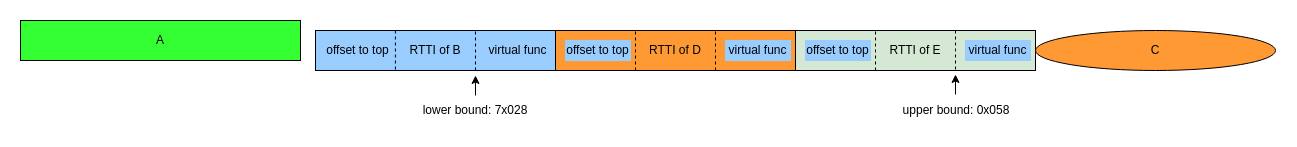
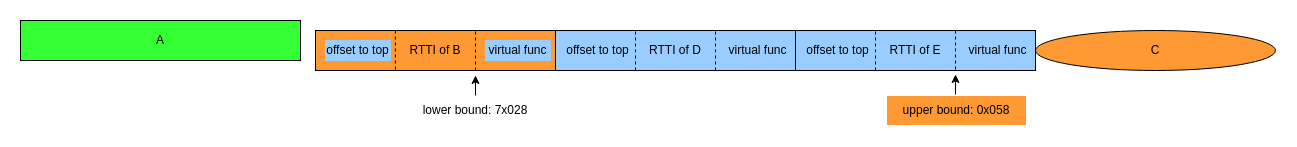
  <mxCell id="0" />
  <mxCell id="1" parent="0" />
  <mxCell id="2" value="A" style="rounded=0;whiteSpace=wrap;html=1;fillColor=#33FF33;" vertex="1" parent="1"><mxGeometry x="20" y="20" width="280" height="40" as="geometry" /></mxCell>
- <mxCell id="3" value="RTTI of B" style="rounded=0;whiteSpace=wrap;html=1;fillColor=#99CCFF;" vertex="1" parent="1"><mxGeometry x="315" y="30" width="240" height="40" as="geometry" /></mxCell>
- <mxCell id="4" value="RTTI of D" style="rounded=0;whiteSpace=wrap;html=1;fillColor=#ff9933;" vertex="1" parent="1"><mxGeometry x="555" y="30" width="240" height="40" as="geometry" /></mxCell>
- <mxCell id="5" value="RTTI of E" style="rounded=0;whiteSpace=wrap;html=1;fillColor=#d5e8d4;" vertex="1" parent="1"><mxGeometry x="795" y="30" width="240" height="40" as="geometry" /></mxCell>
+ <mxCell id="3" value="RTTI of B" style="rounded=0;whiteSpace=wrap;html=1;fillColor=#ff9933;" vertex="1" parent="1"><mxGeometry x="315" y="30" width="240" height="40" as="geometry" /></mxCell>
+ <mxCell id="4" value="RTTI of D" style="rounded=0;whiteSpace=wrap;html=1;fillColor=#99CCFF;" vertex="1" parent="1"><mxGeometry x="555" y="30" width="240" height="40" as="geometry" /></mxCell>
+ <mxCell id="5" value="RTTI of E" style="rounded=0;whiteSpace=wrap;html=1;fillColor=#99CCFF;" vertex="1" parent="1"><mxGeometry x="795" y="30" width="240" height="40" as="geometry" /></mxCell>
  <mxCell id="6" value="C" style="ellipse;whiteSpace=wrap;html=1;fillColor=#FF9933;" vertex="1" parent="1"><mxGeometry x="1035" y="30" width="240" height="40" as="geometry" /></mxCell>
  <mxCell id="7" value="" style="endArrow=classic;html=1;rounded=0;" edge="1" parent="1"><mxGeometry width="50" height="50" relative="1" as="geometry"><mxPoint x="475" y="95" as="sourcePoint" /><mxPoint x="475" y="75" as="targetPoint" /></mxGeometry></mxCell>
  <mxCell id="8" value="" style="endArrow=classic;html=1;rounded=0;" edge="1" parent="1"><mxGeometry width="50" height="50" relative="1" as="geometry"><mxPoint x="955" y="94" as="sourcePoint" /><mxPoint x="955" y="74" as="targetPoint" /></mxGeometry></mxCell>
  <mxCell id="9" value="lower bound: 7x028" style="rounded=0;whiteSpace=wrap;html=1;strokeColor=#FFFFFF;" vertex="1" parent="1"><mxGeometry x="410" y="100" width="130" height="20" as="geometry" /></mxCell>
- <mxCell id="10" value="upper bound: 0x058" style="rounded=0;whiteSpace=wrap;html=1;strokeColor=#FFFFFF;" vertex="1" parent="1"><mxGeometry x="886" y="95" width="140" height="30" as="geometry" /></mxCell>
+ <mxCell id="10" value="upper bound: 0x058" style="rounded=0;whiteSpace=wrap;html=1;strokeColor=#FFFFFF;fillColor=#ff9933;" vertex="1" parent="1"><mxGeometry x="886" y="95" width="140" height="30" as="geometry" /></mxCell>
  <mxCell id="11" value="" style="endArrow=none;dashed=1;html=1;rounded=0;exitX=0.333;exitY=0.975;exitDx=0;exitDy=0;exitPerimeter=0;entryX=0.333;entryY=0;entryDx=0;entryDy=0;entryPerimeter=0;" edge="1" parent="1" source="3" target="3"><mxGeometry width="50" height="50" relative="1" as="geometry"><mxPoint x="692.06" y="180" as="sourcePoint" /><mxPoint x="595.001" y="30" as="targetPoint" /><Array as="points" /></mxGeometry></mxCell>
  <mxCell id="12" value="" style="endArrow=none;dashed=1;html=1;rounded=0;exitX=0.333;exitY=0.975;exitDx=0;exitDy=0;exitPerimeter=0;" edge="1" parent="1"><mxGeometry width="50" height="50" relative="1" as="geometry"><mxPoint x="635" y="70" as="sourcePoint" /><mxPoint x="635.001" y="31" as="targetPoint" /><Array as="points"><mxPoint x="635" y="51" /></Array></mxGeometry></mxCell>
  <mxCell id="13" value="" style="endArrow=none;dashed=1;html=1;rounded=0;exitX=0.333;exitY=0.975;exitDx=0;exitDy=0;exitPerimeter=0;" edge="1" parent="1"><mxGeometry width="50" height="50" relative="1" as="geometry"><mxPoint x="715" y="70" as="sourcePoint" /><mxPoint x="715.001" y="31" as="targetPoint" /><Array as="points"><mxPoint x="715" y="51" /></Array></mxGeometry></mxCell>
  <mxCell id="14" value="" style="endArrow=none;dashed=1;html=1;rounded=0;exitX=0.333;exitY=0.975;exitDx=0;exitDy=0;exitPerimeter=0;" edge="1" parent="1"><mxGeometry width="50" height="50" relative="1" as="geometry"><mxPoint x="875" y="70" as="sourcePoint" /><mxPoint x="875.001" y="31" as="targetPoint" /><Array as="points"><mxPoint x="875" y="51" /></Array></mxGeometry></mxCell>
  <mxCell id="15" value="" style="endArrow=none;dashed=1;html=1;rounded=0;exitX=0.333;exitY=0.975;exitDx=0;exitDy=0;exitPerimeter=0;entryX=0.333;entryY=0;entryDx=0;entryDy=0;entryPerimeter=0;" edge="1" parent="1"><mxGeometry width="50" height="50" relative="1" as="geometry"><mxPoint x="475" y="70" as="sourcePoint" /><mxPoint x="475" y="31" as="targetPoint" /><Array as="points" /></mxGeometry></mxCell>
  <mxCell id="16" value="" style="endArrow=none;dashed=1;html=1;rounded=0;exitX=0.333;exitY=0.975;exitDx=0;exitDy=0;exitPerimeter=0;" edge="1" parent="1"><mxGeometry width="50" height="50" relative="1" as="geometry"><mxPoint x="955" y="69" as="sourcePoint" /><mxPoint x="955.001" y="30" as="targetPoint" /><Array as="points"><mxPoint x="955" y="50" /></Array></mxGeometry></mxCell>
  <mxCell id="17" value="offset to top" style="rounded=0;whiteSpace=wrap;html=1;fillColor=#99CCFF;strokeColor=#99CCFF;" vertex="1" parent="1"><mxGeometry x="325" y="40" width="65" height="20" as="geometry" /></mxCell>
  <mxCell id="18" value="offset to top" style="rounded=0;whiteSpace=wrap;html=1;fillColor=#99CCFF;strokeColor=#99CCFF;" vertex="1" parent="1"><mxGeometry x="565" y="40" width="65" height="20" as="geometry" /></mxCell>
  <mxCell id="19" value="offset to top" style="rounded=0;whiteSpace=wrap;html=1;fillColor=#99CCFF;strokeColor=#99CCFF;" vertex="1" parent="1"><mxGeometry x="805" y="40" width="65" height="20" as="geometry" /></mxCell>
  <mxCell id="20" value="virtual func" style="rounded=0;whiteSpace=wrap;html=1;fillColor=#99CCFF;strokeColor=#99CCFF;" vertex="1" parent="1"><mxGeometry x="485" y="40" width="65" height="20" as="geometry" /></mxCell>
  <mxCell id="21" value="virtual func" style="rounded=0;whiteSpace=wrap;html=1;fillColor=#99CCFF;strokeColor=#99CCFF;" vertex="1" parent="1"><mxGeometry x="725" y="40" width="65" height="20" as="geometry" /></mxCell>
  <mxCell id="22" value="virtual func" style="rounded=0;whiteSpace=wrap;html=1;fillColor=#99CCFF;strokeColor=#99CCFF;" vertex="1" parent="1"><mxGeometry x="965" y="40" width="65" height="20" as="geometry" /></mxCell>
